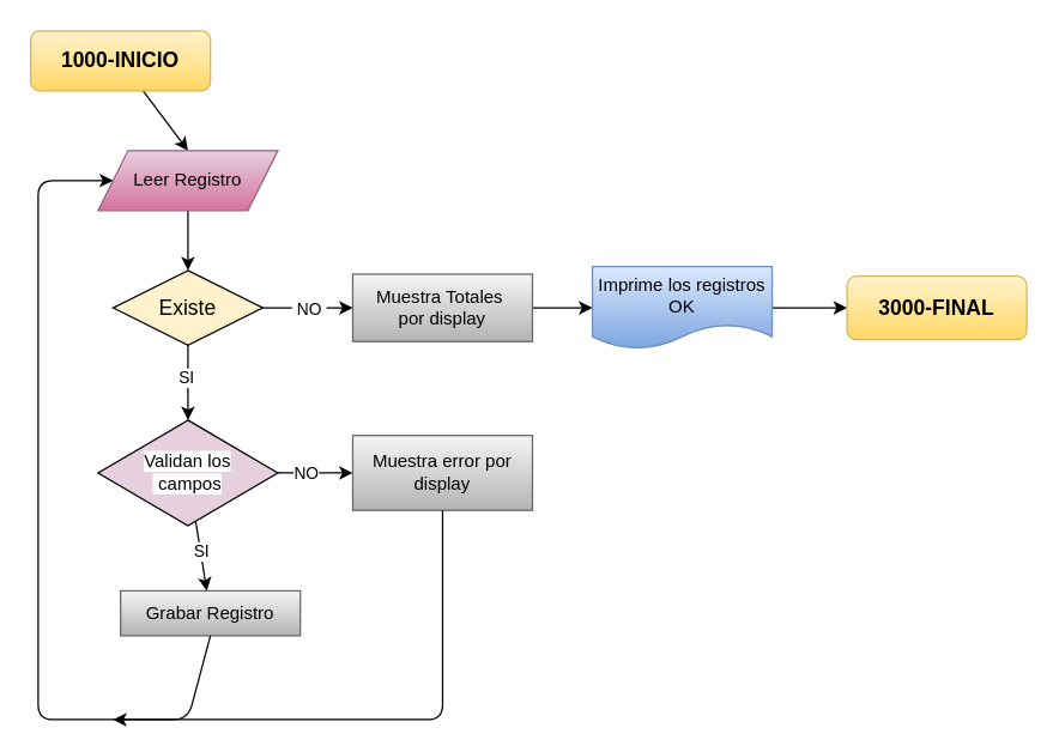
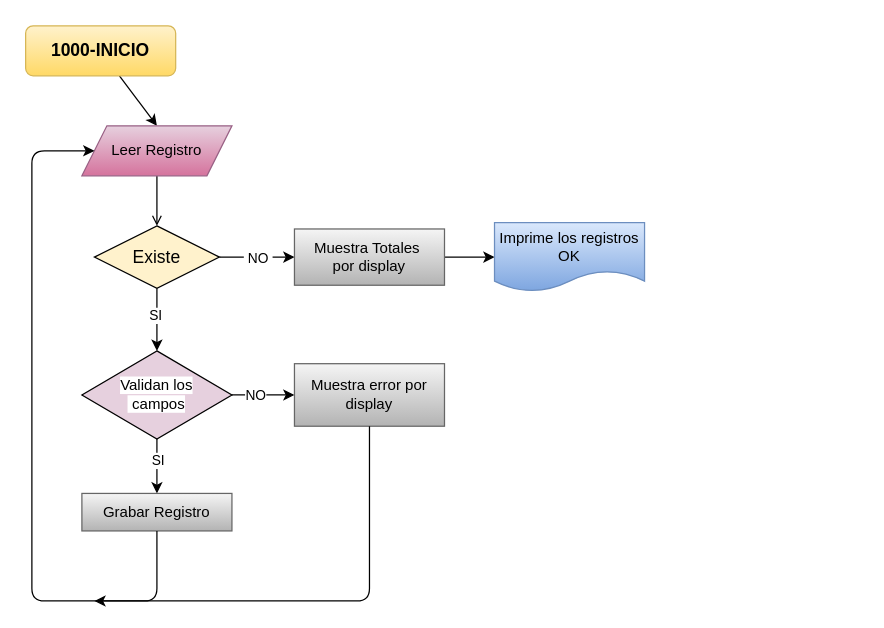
  <mxCell id="0" />
  <mxCell id="1" parent="0" />
  <mxCell id="2" value="" style="edgeStyle=none;html=1;entryX=0.5;entryY=0;entryDx=0;entryDy=0;" parent="1" source="3" target="15" edge="1"><mxGeometry relative="1" as="geometry"><mxPoint x="75" y="100" as="targetPoint" /></mxGeometry></mxCell>
  <mxCell id="3" value="1000-INICIO" style="rounded=1;whiteSpace=wrap;html=1;fillColor=#fff2cc;strokeColor=#d6b656;fontStyle=1;fontSize=14;gradientColor=#ffd966;" parent="1" vertex="1"><mxGeometry x="20" y="20" width="120" height="40" as="geometry" /></mxCell>
- <mxCell id="4" value="" style="edgeStyle=none;html=1;exitX=0.5;exitY=1;exitDx=0;exitDy=0;" parent="1" source="15" target="7" edge="1"><mxGeometry relative="1" as="geometry"><mxPoint x="75" y="140" as="sourcePoint" /></mxGeometry></mxCell>
+ <mxCell id="4" value="" style="edgeStyle=none;html=1;exitX=0.5;exitY=1;exitDx=0;exitDy=0;endArrow=open;" parent="1" source="15" target="7" edge="1"><mxGeometry relative="1" as="geometry"><mxPoint x="75" y="140" as="sourcePoint" /></mxGeometry></mxCell>
  <mxCell id="5" style="edgeStyle=none;html=1;entryX=0.5;entryY=0;entryDx=0;entryDy=0;" parent="1" source="7" target="12" edge="1"><mxGeometry relative="1" as="geometry" /></mxCell>
  <mxCell id="6" value="SI" style="edgeLabel;html=1;align=center;verticalAlign=middle;resizable=0;points=[];" parent="5" vertex="1" connectable="0"><mxGeometry x="-0.148" y="-2" relative="1" as="geometry"><mxPoint as="offset" /></mxGeometry></mxCell>
  <mxCell id="7" value="Existe" style="rhombus;whiteSpace=wrap;html=1;fontSize=14;rounded=0;fontStyle=0;fillColor=#fff2cc;" parent="1" vertex="1"><mxGeometry x="75" y="180" width="100" height="50" as="geometry" /></mxCell>
  <mxCell id="8" style="edgeStyle=none;html=1;" parent="1" source="12" target="16" edge="1"><mxGeometry relative="1" as="geometry"><mxPoint x="125" y="380" as="targetPoint" /></mxGeometry></mxCell>
  <mxCell id="9" value="SI" style="edgeLabel;html=1;align=center;verticalAlign=middle;resizable=0;points=[];" parent="8" vertex="1" connectable="0"><mxGeometry x="-0.208" y="-5" relative="1" as="geometry"><mxPoint x="5" as="offset" /></mxGeometry></mxCell>
  <mxCell id="10" style="edgeStyle=none;html=1;entryX=0;entryY=0.5;entryDx=0;entryDy=0;" parent="1" source="12" target="23" edge="1"><mxGeometry relative="1" as="geometry"><mxPoint x="275" y="315.25" as="targetPoint" /></mxGeometry></mxCell>
  <mxCell id="11" value="NO" style="edgeLabel;html=1;align=center;verticalAlign=middle;resizable=0;points=[];" parent="10" vertex="1" connectable="0"><mxGeometry x="-0.261" relative="1" as="geometry"><mxPoint as="offset" /></mxGeometry></mxCell>
  <mxCell id="12" value="&lt;span style=&quot;background-color: rgb(255, 255, 255);&quot;&gt;Validan los&lt;/span&gt;&lt;div&gt;&lt;span style=&quot;background-color: rgb(255, 255, 255);&quot;&gt;&amp;nbsp;campos&lt;/span&gt;&lt;/div&gt;" style="rhombus;whiteSpace=wrap;html=1;fillColor=#e6d0de;" parent="1" vertex="1"><mxGeometry x="65" y="280" width="120" height="70.5" as="geometry" /></mxCell>
  <mxCell id="13" value="" style="endArrow=classic;html=1;exitX=1;exitY=0.5;exitDx=0;exitDy=0;" parent="1" source="7" target="19" edge="1"><mxGeometry relative="1" as="geometry"><mxPoint x="145" y="170" as="sourcePoint" /><mxPoint x="265" y="205" as="targetPoint" /></mxGeometry></mxCell>
  <mxCell id="14" value="&amp;nbsp;NO&amp;nbsp;" style="edgeLabel;resizable=0;html=1;;align=center;verticalAlign=middle;" parent="13" connectable="0" vertex="1"><mxGeometry relative="1" as="geometry" /></mxCell>
  <mxCell id="15" value="Leer Registro" style="shape=parallelogram;perimeter=parallelogramPerimeter;whiteSpace=wrap;html=1;fixedSize=1;fillColor=#e6d0de;strokeColor=#996185;gradientColor=#d5739d;" parent="1" vertex="1"><mxGeometry x="65" y="100" width="120" height="40" as="geometry" /></mxCell>
- <mxCell id="16" value="Grabar Registro" style="rounded=0;whiteSpace=wrap;html=1;fillColor=#f5f5f5;strokeColor=#666666;gradientColor=#b3b3b3;" parent="1" vertex="1"><mxGeometry x="80" y="394" width="120" height="30" as="geometry" /></mxCell>
+ <mxCell id="16" value="Grabar Registro" style="rounded=0;whiteSpace=wrap;html=1;fillColor=#f5f5f5;strokeColor=#666666;gradientColor=#b3b3b3;" parent="1" vertex="1"><mxGeometry x="65" y="394" width="120" height="30" as="geometry" /></mxCell>
  <mxCell id="17" value="" style="endArrow=classic;html=1;exitX=0.5;exitY=1;exitDx=0;exitDy=0;entryX=0;entryY=0.5;entryDx=0;entryDy=0;" parent="1" source="16" target="15" edge="1"><mxGeometry width="50" height="50" relative="1" as="geometry"><mxPoint x="505" y="350" as="sourcePoint" /><mxPoint x="5" y="110" as="targetPoint" /><Array as="points"><mxPoint x="125" y="480" /><mxPoint x="25" y="480" /><mxPoint x="25" y="120" /></Array></mxGeometry></mxCell>
  <mxCell id="18" value="" style="edgeStyle=none;html=1;" parent="1" source="19" target="21" edge="1"><mxGeometry relative="1" as="geometry"><mxPoint x="435" y="205" as="targetPoint" /></mxGeometry></mxCell>
  <mxCell id="19" value="Muestra Totales&amp;nbsp;&lt;div&gt;por display&lt;/div&gt;" style="rounded=0;whiteSpace=wrap;html=1;fillColor=#f5f5f5;gradientColor=#b3b3b3;strokeColor=#666666;" parent="1" vertex="1"><mxGeometry x="235" y="182.5" width="120" height="45" as="geometry" /></mxCell>
- <mxCell id="20" style="edgeStyle=none;html=1;" parent="1" source="21" target="22" edge="1"><mxGeometry relative="1" as="geometry" /></mxCell>
  <mxCell id="21" value="Imprime los registros OK" style="shape=document;whiteSpace=wrap;html=1;boundedLbl=1;fillColor=#dae8fc;gradientColor=#7ea6e0;strokeColor=#6c8ebf;" parent="1" vertex="1"><mxGeometry x="395" y="177.5" width="120" height="55" as="geometry" /></mxCell>
- <mxCell id="22" value="3000-FINAL" style="rounded=1;whiteSpace=wrap;html=1;fillColor=#fff2cc;strokeColor=#d6b656;fontStyle=1;fontSize=14;gradientColor=#ffd966;" parent="1" vertex="1"><mxGeometry x="565" y="183.75" width="120" height="42.5" as="geometry" /></mxCell>
  <mxCell id="23" value="Muestra error por display" style="rounded=0;whiteSpace=wrap;html=1;fillColor=#f5f5f5;gradientColor=#b3b3b3;strokeColor=#666666;" parent="1" vertex="1"><mxGeometry x="235" y="290.25" width="120" height="50" as="geometry" /></mxCell>
  <mxCell id="24" value="" style="endArrow=classic;html=1;exitX=0.5;exitY=1;exitDx=0;exitDy=0;" parent="1" source="23" edge="1"><mxGeometry width="50" height="50" relative="1" as="geometry"><mxPoint x="505" y="350" as="sourcePoint" /><mxPoint x="75" y="480" as="targetPoint" /><Array as="points"><mxPoint x="295" y="480" /></Array></mxGeometry></mxCell>
